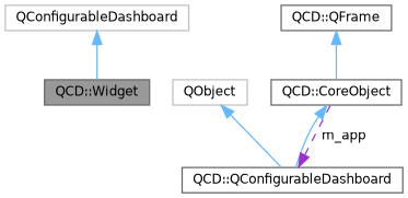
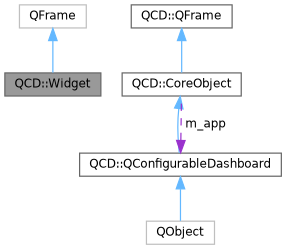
  digraph {
    node [color=gray40 fillcolor=white fontname=Helvetica fontsize=10 shape=box style=filled]
    edge [color=steelblue1 dir=back fontname=Helvetica fontsize=10 labelfontname=Helvetica labelfontsize=10 style=solid]
    n1 [fillcolor=grey60 fontcolor=black height=0.2 label="QCD::Widget" width=0.4]
-   n2 [color=grey75 height=0.2 label=QConfigurableDashboard width=0.4]
+   n2 [color=grey75 height=0.2 label=QFrame width=0.4]
    n3 [height=0.2 label="QCD::CoreObject" width=0.4]
    n4 [height=0.2 label="QCD::QConfigurableDashboard" width=0.4]
    n5 [height=0.2 label="QCD::QFrame" width=0.4]
    n6 [color=grey75 height=0.2 label=QObject width=0.4]
    n2 -> n1
    n3 -> n4
    n4 -> n3 [color=darkorchid3 label=" m_app" style=dashed]
    n5 -> n3
-   n6 -> n4
+   n4 -> n6
  }
